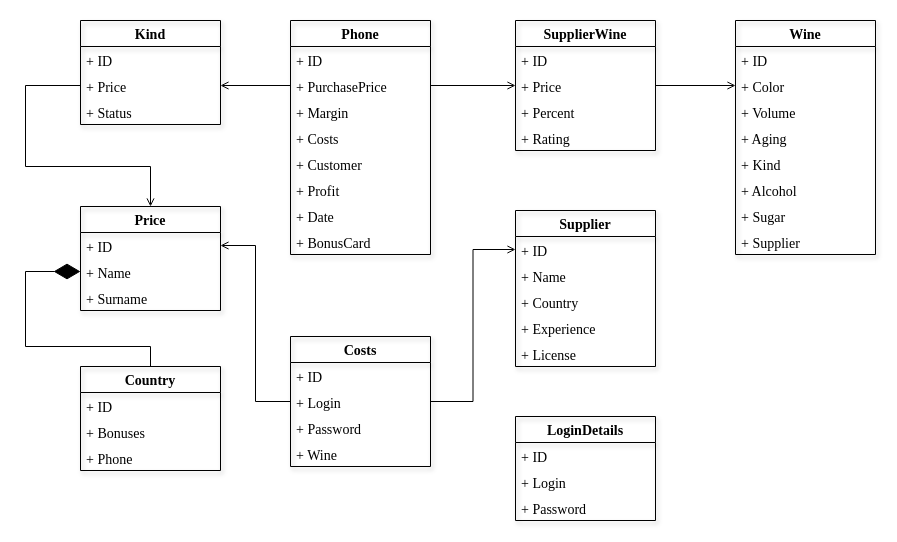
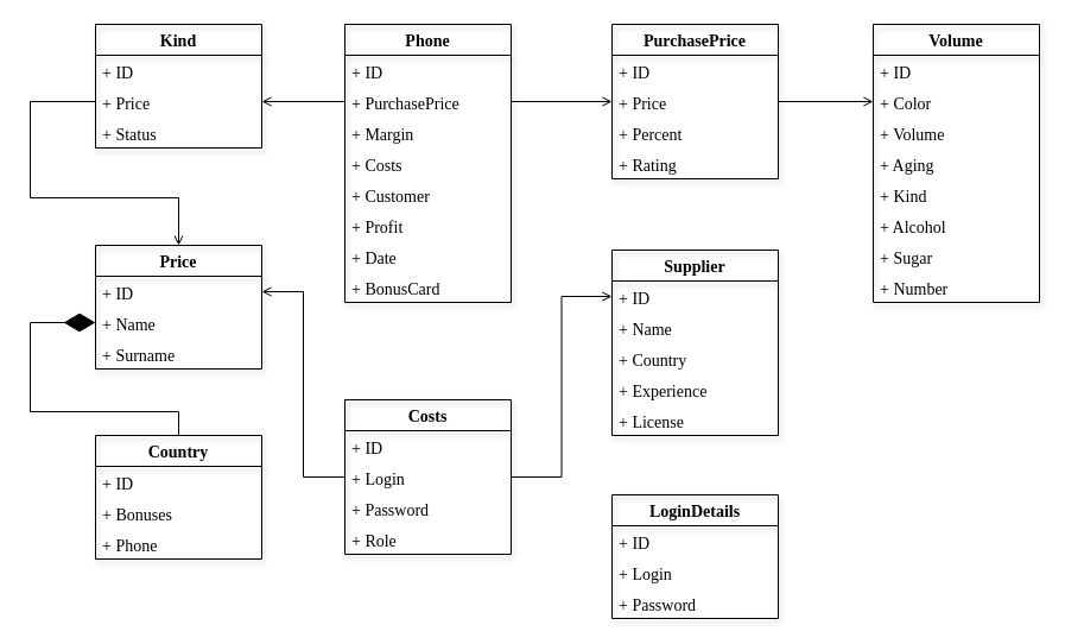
  <mxCell id="0" />
  <mxCell id="1" parent="0" />
  <mxCell id="2" value="Country" style="swimlane;fontStyle=1;childLayout=stackLayout;horizontal=1;startSize=26;fillColor=none;horizontalStack=0;resizeParent=1;resizeParentMax=0;resizeLast=0;collapsible=1;marginBottom=0;fontSize=14;fontFamily=Times New Roman;shadow=1;" vertex="1" parent="1"><mxGeometry x="75" y="366" width="140" height="104" as="geometry" /></mxCell>
  <mxCell id="3" value="+ ID" style="text;strokeColor=none;fillColor=none;align=left;verticalAlign=top;spacingLeft=4;spacingRight=4;overflow=hidden;rotatable=0;points=[[0,0.5],[1,0.5]];portConstraint=eastwest;fontSize=14;fontFamily=Times New Roman;shadow=1;" vertex="1" parent="2"><mxGeometry y="26" width="140" height="26" as="geometry" /></mxCell>
  <mxCell id="4" value="+ Bonuses" style="text;strokeColor=none;fillColor=none;align=left;verticalAlign=top;spacingLeft=4;spacingRight=4;overflow=hidden;rotatable=0;points=[[0,0.5],[1,0.5]];portConstraint=eastwest;fontSize=14;fontFamily=Times New Roman;shadow=1;" vertex="1" parent="2"><mxGeometry y="52" width="140" height="26" as="geometry" /></mxCell>
  <mxCell id="5" value="+ Phone" style="text;strokeColor=none;fillColor=none;align=left;verticalAlign=top;spacingLeft=4;spacingRight=4;overflow=hidden;rotatable=0;points=[[0,0.5],[1,0.5]];portConstraint=eastwest;fontSize=14;fontFamily=Times New Roman;shadow=1;" vertex="1" parent="2"><mxGeometry y="78" width="140" height="26" as="geometry" /></mxCell>
  <mxCell id="6" value="Price" style="swimlane;fontStyle=1;childLayout=stackLayout;horizontal=1;startSize=26;fillColor=none;horizontalStack=0;resizeParent=1;resizeParentMax=0;resizeLast=0;collapsible=1;marginBottom=0;fontSize=14;fontFamily=Times New Roman;shadow=1;" vertex="1" parent="1"><mxGeometry x="75" y="206" width="140" height="104" as="geometry" /></mxCell>
  <mxCell id="7" value="+ ID" style="text;strokeColor=none;fillColor=none;align=left;verticalAlign=top;spacingLeft=4;spacingRight=4;overflow=hidden;rotatable=0;points=[[0,0.5],[1,0.5]];portConstraint=eastwest;fontSize=14;fontFamily=Times New Roman;shadow=1;" vertex="1" parent="6"><mxGeometry y="26" width="140" height="26" as="geometry" /></mxCell>
  <mxCell id="8" value="+ Name&#10;" style="text;strokeColor=none;fillColor=none;align=left;verticalAlign=top;spacingLeft=4;spacingRight=4;overflow=hidden;rotatable=0;points=[[0,0.5],[1,0.5]];portConstraint=eastwest;fontSize=14;fontFamily=Times New Roman;shadow=1;" vertex="1" parent="6"><mxGeometry y="52" width="140" height="26" as="geometry" /></mxCell>
  <mxCell id="9" value="+ Surname&#10;" style="text;strokeColor=none;fillColor=none;align=left;verticalAlign=top;spacingLeft=4;spacingRight=4;overflow=hidden;rotatable=0;points=[[0,0.5],[1,0.5]];portConstraint=eastwest;fontSize=14;fontFamily=Times New Roman;shadow=1;" vertex="1" parent="6"><mxGeometry y="78" width="140" height="26" as="geometry" /></mxCell>
  <mxCell id="10" value="Kind" style="swimlane;fontStyle=1;childLayout=stackLayout;horizontal=1;startSize=26;fillColor=none;horizontalStack=0;resizeParent=1;resizeParentMax=0;resizeLast=0;collapsible=1;marginBottom=0;fontSize=14;fontFamily=Times New Roman;shadow=1;" vertex="1" parent="1"><mxGeometry x="75" y="20" width="140" height="104" as="geometry" /></mxCell>
  <mxCell id="11" value="+ ID" style="text;strokeColor=none;fillColor=none;align=left;verticalAlign=top;spacingLeft=4;spacingRight=4;overflow=hidden;rotatable=0;points=[[0,0.5],[1,0.5]];portConstraint=eastwest;fontSize=14;fontFamily=Times New Roman;shadow=1;" vertex="1" parent="10"><mxGeometry y="26" width="140" height="26" as="geometry" /></mxCell>
  <mxCell id="12" value="+ Price" style="text;strokeColor=none;fillColor=none;align=left;verticalAlign=top;spacingLeft=4;spacingRight=4;overflow=hidden;rotatable=0;points=[[0,0.5],[1,0.5]];portConstraint=eastwest;fontSize=14;fontFamily=Times New Roman;shadow=1;" vertex="1" parent="10"><mxGeometry y="52" width="140" height="26" as="geometry" /></mxCell>
  <mxCell id="13" value="+ Status" style="text;strokeColor=none;fillColor=none;align=left;verticalAlign=top;spacingLeft=4;spacingRight=4;overflow=hidden;rotatable=0;points=[[0,0.5],[1,0.5]];portConstraint=eastwest;fontSize=14;fontFamily=Times New Roman;shadow=1;" vertex="1" parent="10"><mxGeometry y="78" width="140" height="26" as="geometry" /></mxCell>
  <mxCell id="14" value="Phone" style="swimlane;fontStyle=1;childLayout=stackLayout;horizontal=1;startSize=26;fillColor=none;horizontalStack=0;resizeParent=1;resizeParentMax=0;resizeLast=0;collapsible=1;marginBottom=0;fontSize=14;fontFamily=Times New Roman;shadow=1;" vertex="1" parent="1"><mxGeometry x="285" y="20" width="140" height="234" as="geometry" /></mxCell>
  <mxCell id="15" value="+ ID" style="text;strokeColor=none;fillColor=none;align=left;verticalAlign=top;spacingLeft=4;spacingRight=4;overflow=hidden;rotatable=0;points=[[0,0.5],[1,0.5]];portConstraint=eastwest;fontSize=14;fontFamily=Times New Roman;shadow=1;" vertex="1" parent="14"><mxGeometry y="26" width="140" height="26" as="geometry" /></mxCell>
  <mxCell id="16" value="+ PurchasePrice&#10;" style="text;strokeColor=none;fillColor=none;align=left;verticalAlign=top;spacingLeft=4;spacingRight=4;overflow=hidden;rotatable=0;points=[[0,0.5],[1,0.5]];portConstraint=eastwest;fontSize=14;fontFamily=Times New Roman;shadow=1;" vertex="1" parent="14"><mxGeometry y="52" width="140" height="26" as="geometry" /></mxCell>
  <mxCell id="17" value="+ Margin" style="text;strokeColor=none;fillColor=none;align=left;verticalAlign=top;spacingLeft=4;spacingRight=4;overflow=hidden;rotatable=0;points=[[0,0.5],[1,0.5]];portConstraint=eastwest;fontSize=14;fontFamily=Times New Roman;shadow=1;" vertex="1" parent="14"><mxGeometry y="78" width="140" height="26" as="geometry" /></mxCell>
  <mxCell id="18" value="+ Costs" style="text;strokeColor=none;fillColor=none;align=left;verticalAlign=top;spacingLeft=4;spacingRight=4;overflow=hidden;rotatable=0;points=[[0,0.5],[1,0.5]];portConstraint=eastwest;fontSize=14;fontFamily=Times New Roman;shadow=1;" vertex="1" parent="14"><mxGeometry y="104" width="140" height="26" as="geometry" /></mxCell>
  <mxCell id="19" value="+ Customer" style="text;strokeColor=none;fillColor=none;align=left;verticalAlign=top;spacingLeft=4;spacingRight=4;overflow=hidden;rotatable=0;points=[[0,0.5],[1,0.5]];portConstraint=eastwest;fontSize=14;fontFamily=Times New Roman;shadow=1;" vertex="1" parent="14"><mxGeometry y="130" width="140" height="26" as="geometry" /></mxCell>
  <mxCell id="20" value="+ Profit" style="text;strokeColor=none;fillColor=none;align=left;verticalAlign=top;spacingLeft=4;spacingRight=4;overflow=hidden;rotatable=0;points=[[0,0.5],[1,0.5]];portConstraint=eastwest;fontSize=14;fontFamily=Times New Roman;shadow=1;" vertex="1" parent="14"><mxGeometry y="156" width="140" height="26" as="geometry" /></mxCell>
  <mxCell id="21" value="+ Date" style="text;strokeColor=none;fillColor=none;align=left;verticalAlign=top;spacingLeft=4;spacingRight=4;overflow=hidden;rotatable=0;points=[[0,0.5],[1,0.5]];portConstraint=eastwest;fontSize=14;fontFamily=Times New Roman;shadow=1;" vertex="1" parent="14"><mxGeometry y="182" width="140" height="26" as="geometry" /></mxCell>
  <mxCell id="22" value="+ BonusCard" style="text;strokeColor=none;fillColor=none;align=left;verticalAlign=top;spacingLeft=4;spacingRight=4;overflow=hidden;rotatable=0;points=[[0,0.5],[1,0.5]];portConstraint=eastwest;fontSize=14;fontFamily=Times New Roman;shadow=1;" vertex="1" parent="14"><mxGeometry y="208" width="140" height="26" as="geometry" /></mxCell>
- <mxCell id="23" value="Wine" style="swimlane;fontStyle=1;childLayout=stackLayout;horizontal=1;startSize=26;fillColor=none;horizontalStack=0;resizeParent=1;resizeParentMax=0;resizeLast=0;collapsible=1;marginBottom=0;fontSize=14;fontFamily=Times New Roman;shadow=1;" vertex="1" parent="1"><mxGeometry x="730" y="20" width="140" height="234" as="geometry" /></mxCell>
+ <mxCell id="23" value="Volume" style="swimlane;fontStyle=1;childLayout=stackLayout;horizontal=1;startSize=26;fillColor=none;horizontalStack=0;resizeParent=1;resizeParentMax=0;resizeLast=0;collapsible=1;marginBottom=0;fontSize=14;fontFamily=Times New Roman;shadow=1;" vertex="1" parent="1"><mxGeometry x="730" y="20" width="140" height="234" as="geometry" /></mxCell>
  <mxCell id="24" value="+ ID" style="text;strokeColor=none;fillColor=none;align=left;verticalAlign=top;spacingLeft=4;spacingRight=4;overflow=hidden;rotatable=0;points=[[0,0.5],[1,0.5]];portConstraint=eastwest;fontSize=14;fontFamily=Times New Roman;shadow=1;" vertex="1" parent="23"><mxGeometry y="26" width="140" height="26" as="geometry" /></mxCell>
  <mxCell id="25" value="+ Color&#10;" style="text;strokeColor=none;fillColor=none;align=left;verticalAlign=top;spacingLeft=4;spacingRight=4;overflow=hidden;rotatable=0;points=[[0,0.5],[1,0.5]];portConstraint=eastwest;fontSize=14;fontFamily=Times New Roman;shadow=1;" vertex="1" parent="23"><mxGeometry y="52" width="140" height="26" as="geometry" /></mxCell>
  <mxCell id="26" value="+ Volume" style="text;strokeColor=none;fillColor=none;align=left;verticalAlign=top;spacingLeft=4;spacingRight=4;overflow=hidden;rotatable=0;points=[[0,0.5],[1,0.5]];portConstraint=eastwest;fontSize=14;fontFamily=Times New Roman;shadow=1;" vertex="1" parent="23"><mxGeometry y="78" width="140" height="26" as="geometry" /></mxCell>
  <mxCell id="27" value="+ Aging" style="text;strokeColor=none;fillColor=none;align=left;verticalAlign=top;spacingLeft=4;spacingRight=4;overflow=hidden;rotatable=0;points=[[0,0.5],[1,0.5]];portConstraint=eastwest;fontSize=14;fontFamily=Times New Roman;shadow=1;" vertex="1" parent="23"><mxGeometry y="104" width="140" height="26" as="geometry" /></mxCell>
  <mxCell id="28" value="+ Kind" style="text;strokeColor=none;fillColor=none;align=left;verticalAlign=top;spacingLeft=4;spacingRight=4;overflow=hidden;rotatable=0;points=[[0,0.5],[1,0.5]];portConstraint=eastwest;fontSize=14;fontFamily=Times New Roman;shadow=1;" vertex="1" parent="23"><mxGeometry y="130" width="140" height="26" as="geometry" /></mxCell>
  <mxCell id="29" value="+ Alcohol" style="text;strokeColor=none;fillColor=none;align=left;verticalAlign=top;spacingLeft=4;spacingRight=4;overflow=hidden;rotatable=0;points=[[0,0.5],[1,0.5]];portConstraint=eastwest;fontSize=14;fontFamily=Times New Roman;shadow=1;" vertex="1" parent="23"><mxGeometry y="156" width="140" height="26" as="geometry" /></mxCell>
  <mxCell id="30" value="+ Sugar" style="text;strokeColor=none;fillColor=none;align=left;verticalAlign=top;spacingLeft=4;spacingRight=4;overflow=hidden;rotatable=0;points=[[0,0.5],[1,0.5]];portConstraint=eastwest;fontSize=14;fontFamily=Times New Roman;shadow=1;" vertex="1" parent="23"><mxGeometry y="182" width="140" height="26" as="geometry" /></mxCell>
- <mxCell id="31" value="+ Supplier" style="text;strokeColor=none;fillColor=none;align=left;verticalAlign=top;spacingLeft=4;spacingRight=4;overflow=hidden;rotatable=0;points=[[0,0.5],[1,0.5]];portConstraint=eastwest;fontSize=14;fontFamily=Times New Roman;shadow=1;" vertex="1" parent="23"><mxGeometry y="208" width="140" height="26" as="geometry" /></mxCell>
+ <mxCell id="31" value="+ Number" style="text;strokeColor=none;fillColor=none;align=left;verticalAlign=top;spacingLeft=4;spacingRight=4;overflow=hidden;rotatable=0;points=[[0,0.5],[1,0.5]];portConstraint=eastwest;fontSize=14;fontFamily=Times New Roman;shadow=1;" vertex="1" parent="23"><mxGeometry y="208" width="140" height="26" as="geometry" /></mxCell>
  <mxCell id="32" value="Supplier" style="swimlane;fontStyle=1;childLayout=stackLayout;horizontal=1;startSize=26;fillColor=none;horizontalStack=0;resizeParent=1;resizeParentMax=0;resizeLast=0;collapsible=1;marginBottom=0;fontSize=14;fontFamily=Times New Roman;shadow=1;" vertex="1" parent="1"><mxGeometry x="510" y="210" width="140" height="156" as="geometry" /></mxCell>
  <mxCell id="33" value="+ ID" style="text;strokeColor=none;fillColor=none;align=left;verticalAlign=top;spacingLeft=4;spacingRight=4;overflow=hidden;rotatable=0;points=[[0,0.5],[1,0.5]];portConstraint=eastwest;fontSize=14;fontFamily=Times New Roman;shadow=1;" vertex="1" parent="32"><mxGeometry y="26" width="140" height="26" as="geometry" /></mxCell>
  <mxCell id="34" value="+ Name&#10;" style="text;strokeColor=none;fillColor=none;align=left;verticalAlign=top;spacingLeft=4;spacingRight=4;overflow=hidden;rotatable=0;points=[[0,0.5],[1,0.5]];portConstraint=eastwest;fontSize=14;fontFamily=Times New Roman;shadow=1;" vertex="1" parent="32"><mxGeometry y="52" width="140" height="26" as="geometry" /></mxCell>
  <mxCell id="35" value="+ Country&#10;" style="text;strokeColor=none;fillColor=none;align=left;verticalAlign=top;spacingLeft=4;spacingRight=4;overflow=hidden;rotatable=0;points=[[0,0.5],[1,0.5]];portConstraint=eastwest;fontSize=14;fontFamily=Times New Roman;shadow=1;" vertex="1" parent="32"><mxGeometry y="78" width="140" height="26" as="geometry" /></mxCell>
  <mxCell id="36" value="+ Experience" style="text;strokeColor=none;fillColor=none;align=left;verticalAlign=top;spacingLeft=4;spacingRight=4;overflow=hidden;rotatable=0;points=[[0,0.5],[1,0.5]];portConstraint=eastwest;fontSize=14;fontFamily=Times New Roman;shadow=1;" vertex="1" parent="32"><mxGeometry y="104" width="140" height="26" as="geometry" /></mxCell>
  <mxCell id="37" value="+ License" style="text;strokeColor=none;fillColor=none;align=left;verticalAlign=top;spacingLeft=4;spacingRight=4;overflow=hidden;rotatable=0;points=[[0,0.5],[1,0.5]];portConstraint=eastwest;fontSize=14;fontFamily=Times New Roman;shadow=1;" vertex="1" parent="32"><mxGeometry y="130" width="140" height="26" as="geometry" /></mxCell>
  <mxCell id="38" style="edgeStyle=orthogonalEdgeStyle;rounded=0;orthogonalLoop=1;jettySize=auto;html=1;exitX=1;exitY=0.5;exitDx=0;exitDy=0;fontFamily=Times New Roman;fontSize=14;endArrow=open;endFill=0;entryX=0;entryY=0.5;entryDx=0;entryDy=0;" edge="1" parent="1" source="16" target="49"><mxGeometry relative="1" as="geometry"><mxPoint x="460" y="36" as="targetPoint" /></mxGeometry></mxCell>
  <mxCell id="39" style="edgeStyle=orthogonalEdgeStyle;rounded=0;orthogonalLoop=1;jettySize=auto;html=1;exitX=0;exitY=0.5;exitDx=0;exitDy=0;entryX=1;entryY=0.5;entryDx=0;entryDy=0;fontFamily=Times New Roman;fontSize=14;endArrow=open;endFill=0;" edge="1" parent="1" source="16" target="12"><mxGeometry relative="1" as="geometry" /></mxCell>
  <mxCell id="40" value="" style="endArrow=diamondThin;endFill=1;endSize=24;html=1;rounded=0;fontFamily=Times New Roman;fontSize=14;exitX=0.5;exitY=0;exitDx=0;exitDy=0;entryX=0;entryY=0.5;entryDx=0;entryDy=0;" edge="1" parent="1" source="2" target="8"><mxGeometry width="160" relative="1" as="geometry"><mxPoint x="345" y="310" as="sourcePoint" /><mxPoint x="200" y="306" as="targetPoint" /><Array as="points"><mxPoint x="145" y="346" /><mxPoint x="20" y="346" /><mxPoint x="20" y="271" /></Array></mxGeometry></mxCell>
  <mxCell id="41" style="edgeStyle=orthogonalEdgeStyle;rounded=0;orthogonalLoop=1;jettySize=auto;html=1;exitX=0;exitY=0.5;exitDx=0;exitDy=0;entryX=0.5;entryY=0;entryDx=0;entryDy=0;fontFamily=Times New Roman;fontSize=14;endArrow=open;endFill=0;" edge="1" parent="1" source="12" target="6"><mxGeometry relative="1" as="geometry"><Array as="points"><mxPoint x="20" y="85" /><mxPoint x="20" y="166" /><mxPoint x="145" y="166" /></Array></mxGeometry></mxCell>
  <mxCell id="42" value="Costs" style="swimlane;fontStyle=1;childLayout=stackLayout;horizontal=1;startSize=26;fillColor=none;horizontalStack=0;resizeParent=1;resizeParentMax=0;resizeLast=0;collapsible=1;marginBottom=0;fontSize=14;fontFamily=Times New Roman;shadow=1;" vertex="1" parent="1"><mxGeometry x="285" y="336" width="140" height="130" as="geometry" /></mxCell>
  <mxCell id="43" value="+ ID" style="text;strokeColor=none;fillColor=none;align=left;verticalAlign=top;spacingLeft=4;spacingRight=4;overflow=hidden;rotatable=0;points=[[0,0.5],[1,0.5]];portConstraint=eastwest;fontSize=14;fontFamily=Times New Roman;shadow=1;" vertex="1" parent="42"><mxGeometry y="26" width="140" height="26" as="geometry" /></mxCell>
  <mxCell id="44" value="+ Login" style="text;strokeColor=none;fillColor=none;align=left;verticalAlign=top;spacingLeft=4;spacingRight=4;overflow=hidden;rotatable=0;points=[[0,0.5],[1,0.5]];portConstraint=eastwest;fontSize=14;fontFamily=Times New Roman;shadow=1;" vertex="1" parent="42"><mxGeometry y="52" width="140" height="26" as="geometry" /></mxCell>
  <mxCell id="45" value="+ Password" style="text;strokeColor=none;fillColor=none;align=left;verticalAlign=top;spacingLeft=4;spacingRight=4;overflow=hidden;rotatable=0;points=[[0,0.5],[1,0.5]];portConstraint=eastwest;fontSize=14;fontFamily=Times New Roman;shadow=1;" vertex="1" parent="42"><mxGeometry y="78" width="140" height="26" as="geometry" /></mxCell>
- <mxCell id="46" value="+ Wine" style="text;strokeColor=none;fillColor=none;align=left;verticalAlign=top;spacingLeft=4;spacingRight=4;overflow=hidden;rotatable=0;points=[[0,0.5],[1,0.5]];portConstraint=eastwest;fontSize=14;fontFamily=Times New Roman;shadow=1;" vertex="1" parent="42"><mxGeometry y="104" width="140" height="26" as="geometry" /></mxCell>
- <mxCell id="47" value="SupplierWine" style="swimlane;fontStyle=1;childLayout=stackLayout;horizontal=1;startSize=26;fillColor=none;horizontalStack=0;resizeParent=1;resizeParentMax=0;resizeLast=0;collapsible=1;marginBottom=0;fontSize=14;fontFamily=Times New Roman;shadow=1;" vertex="1" parent="1"><mxGeometry x="510" y="20" width="140" height="130" as="geometry" /></mxCell>
+ <mxCell id="46" value="+ Role" style="text;strokeColor=none;fillColor=none;align=left;verticalAlign=top;spacingLeft=4;spacingRight=4;overflow=hidden;rotatable=0;points=[[0,0.5],[1,0.5]];portConstraint=eastwest;fontSize=14;fontFamily=Times New Roman;shadow=1;" vertex="1" parent="42"><mxGeometry y="104" width="140" height="26" as="geometry" /></mxCell>
+ <mxCell id="47" value="PurchasePrice" style="swimlane;fontStyle=1;childLayout=stackLayout;horizontal=1;startSize=26;fillColor=none;horizontalStack=0;resizeParent=1;resizeParentMax=0;resizeLast=0;collapsible=1;marginBottom=0;fontSize=14;fontFamily=Times New Roman;shadow=1;" vertex="1" parent="1"><mxGeometry x="510" y="20" width="140" height="130" as="geometry" /></mxCell>
  <mxCell id="48" value="+ ID" style="text;strokeColor=none;fillColor=none;align=left;verticalAlign=top;spacingLeft=4;spacingRight=4;overflow=hidden;rotatable=0;points=[[0,0.5],[1,0.5]];portConstraint=eastwest;fontSize=14;fontFamily=Times New Roman;shadow=1;" vertex="1" parent="47"><mxGeometry y="26" width="140" height="26" as="geometry" /></mxCell>
  <mxCell id="49" value="+ Price" style="text;strokeColor=none;fillColor=none;align=left;verticalAlign=top;spacingLeft=4;spacingRight=4;overflow=hidden;rotatable=0;points=[[0,0.5],[1,0.5]];portConstraint=eastwest;fontSize=14;fontFamily=Times New Roman;shadow=1;" vertex="1" parent="47"><mxGeometry y="52" width="140" height="26" as="geometry" /></mxCell>
  <mxCell id="50" value="+ Percent&#10;" style="text;strokeColor=none;fillColor=none;align=left;verticalAlign=top;spacingLeft=4;spacingRight=4;overflow=hidden;rotatable=0;points=[[0,0.5],[1,0.5]];portConstraint=eastwest;fontSize=14;fontFamily=Times New Roman;shadow=1;" vertex="1" parent="47"><mxGeometry y="78" width="140" height="26" as="geometry" /></mxCell>
  <mxCell id="51" value="+ Rating" style="text;strokeColor=none;fillColor=none;align=left;verticalAlign=top;spacingLeft=4;spacingRight=4;overflow=hidden;rotatable=0;points=[[0,0.5],[1,0.5]];portConstraint=eastwest;fontSize=14;fontFamily=Times New Roman;shadow=1;" vertex="1" parent="47"><mxGeometry y="104" width="140" height="26" as="geometry" /></mxCell>
  <mxCell id="52" style="edgeStyle=orthogonalEdgeStyle;rounded=0;orthogonalLoop=1;jettySize=auto;html=1;exitX=1;exitY=0.5;exitDx=0;exitDy=0;entryX=0;entryY=0.5;entryDx=0;entryDy=0;endArrow=open;endFill=0;" edge="1" parent="1" source="49" target="25"><mxGeometry relative="1" as="geometry" /></mxCell>
  <mxCell id="53" style="edgeStyle=orthogonalEdgeStyle;rounded=0;orthogonalLoop=1;jettySize=auto;html=1;exitX=1;exitY=0.5;exitDx=0;exitDy=0;entryX=0;entryY=0.5;entryDx=0;entryDy=0;endArrow=open;endFill=0;" edge="1" parent="1" source="44" target="33"><mxGeometry relative="1" as="geometry" /></mxCell>
  <mxCell id="54" style="edgeStyle=orthogonalEdgeStyle;rounded=0;orthogonalLoop=1;jettySize=auto;html=1;exitX=0;exitY=0.5;exitDx=0;exitDy=0;entryX=1;entryY=0.5;entryDx=0;entryDy=0;endArrow=open;endFill=0;" edge="1" parent="1" source="44" target="7"><mxGeometry relative="1" as="geometry" /></mxCell>
  <mxCell id="55" value="LoginDetails" style="swimlane;fontStyle=1;childLayout=stackLayout;horizontal=1;startSize=26;fillColor=none;horizontalStack=0;resizeParent=1;resizeParentMax=0;resizeLast=0;collapsible=1;marginBottom=0;fontSize=14;fontFamily=Times New Roman;shadow=1;" vertex="1" parent="1"><mxGeometry x="510" y="416" width="140" height="104" as="geometry" /></mxCell>
  <mxCell id="56" value="+ ID" style="text;strokeColor=none;fillColor=none;align=left;verticalAlign=top;spacingLeft=4;spacingRight=4;overflow=hidden;rotatable=0;points=[[0,0.5],[1,0.5]];portConstraint=eastwest;fontSize=14;fontFamily=Times New Roman;shadow=1;" vertex="1" parent="55"><mxGeometry y="26" width="140" height="26" as="geometry" /></mxCell>
  <mxCell id="57" value="+ Login" style="text;strokeColor=none;fillColor=none;align=left;verticalAlign=top;spacingLeft=4;spacingRight=4;overflow=hidden;rotatable=0;points=[[0,0.5],[1,0.5]];portConstraint=eastwest;fontSize=14;fontFamily=Times New Roman;shadow=1;" vertex="1" parent="55"><mxGeometry y="52" width="140" height="26" as="geometry" /></mxCell>
  <mxCell id="58" value="+ Password" style="text;strokeColor=none;fillColor=none;align=left;verticalAlign=top;spacingLeft=4;spacingRight=4;overflow=hidden;rotatable=0;points=[[0,0.5],[1,0.5]];portConstraint=eastwest;fontSize=14;fontFamily=Times New Roman;shadow=1;" vertex="1" parent="55"><mxGeometry y="78" width="140" height="26" as="geometry" /></mxCell>
